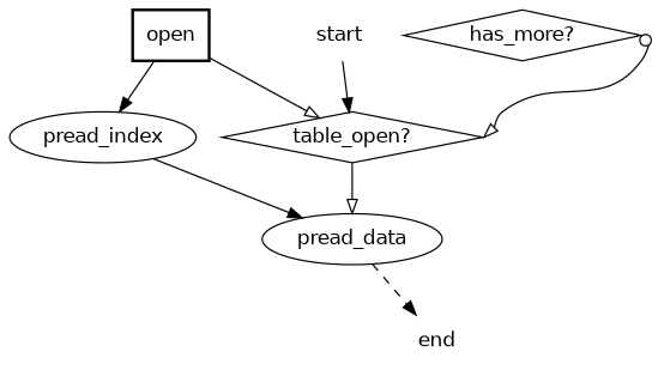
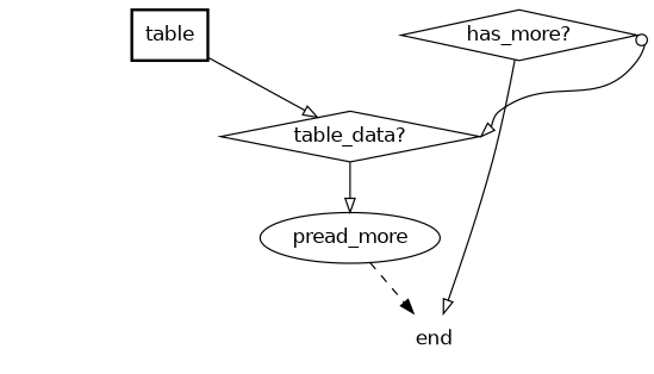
  digraph {
    fontname=helvetica
    node [fontname=helvetica]
    edge [fontname=helvetica]
-   start [shape=plaintext]
-   n2 [label="table_open?" shape=diamond]
-   pread_data
-   open [shape=box style=bold]
-   pread_index
+   n2 [label="table_data?" shape=diamond]
+   pread_data [label=pread_more]
+   open [shape=box style=bold label=table]
    end [shape=plaintext]
    n7 [label="has_more?" shape=diamond]
-   start -> n2
    n2 -> pread_data [arrowhead=empty]
    pread_data -> end [style=dashed]
    open -> n2 [arrowhead=empty]
-   open -> pread_index
-   pread_index -> pread_data
    n7 -> n2 [arrowhead=empty arrowtail=odot dir=both headport=e tailport=e]
+   n7 -> end [arrowhead=empty]
  }
